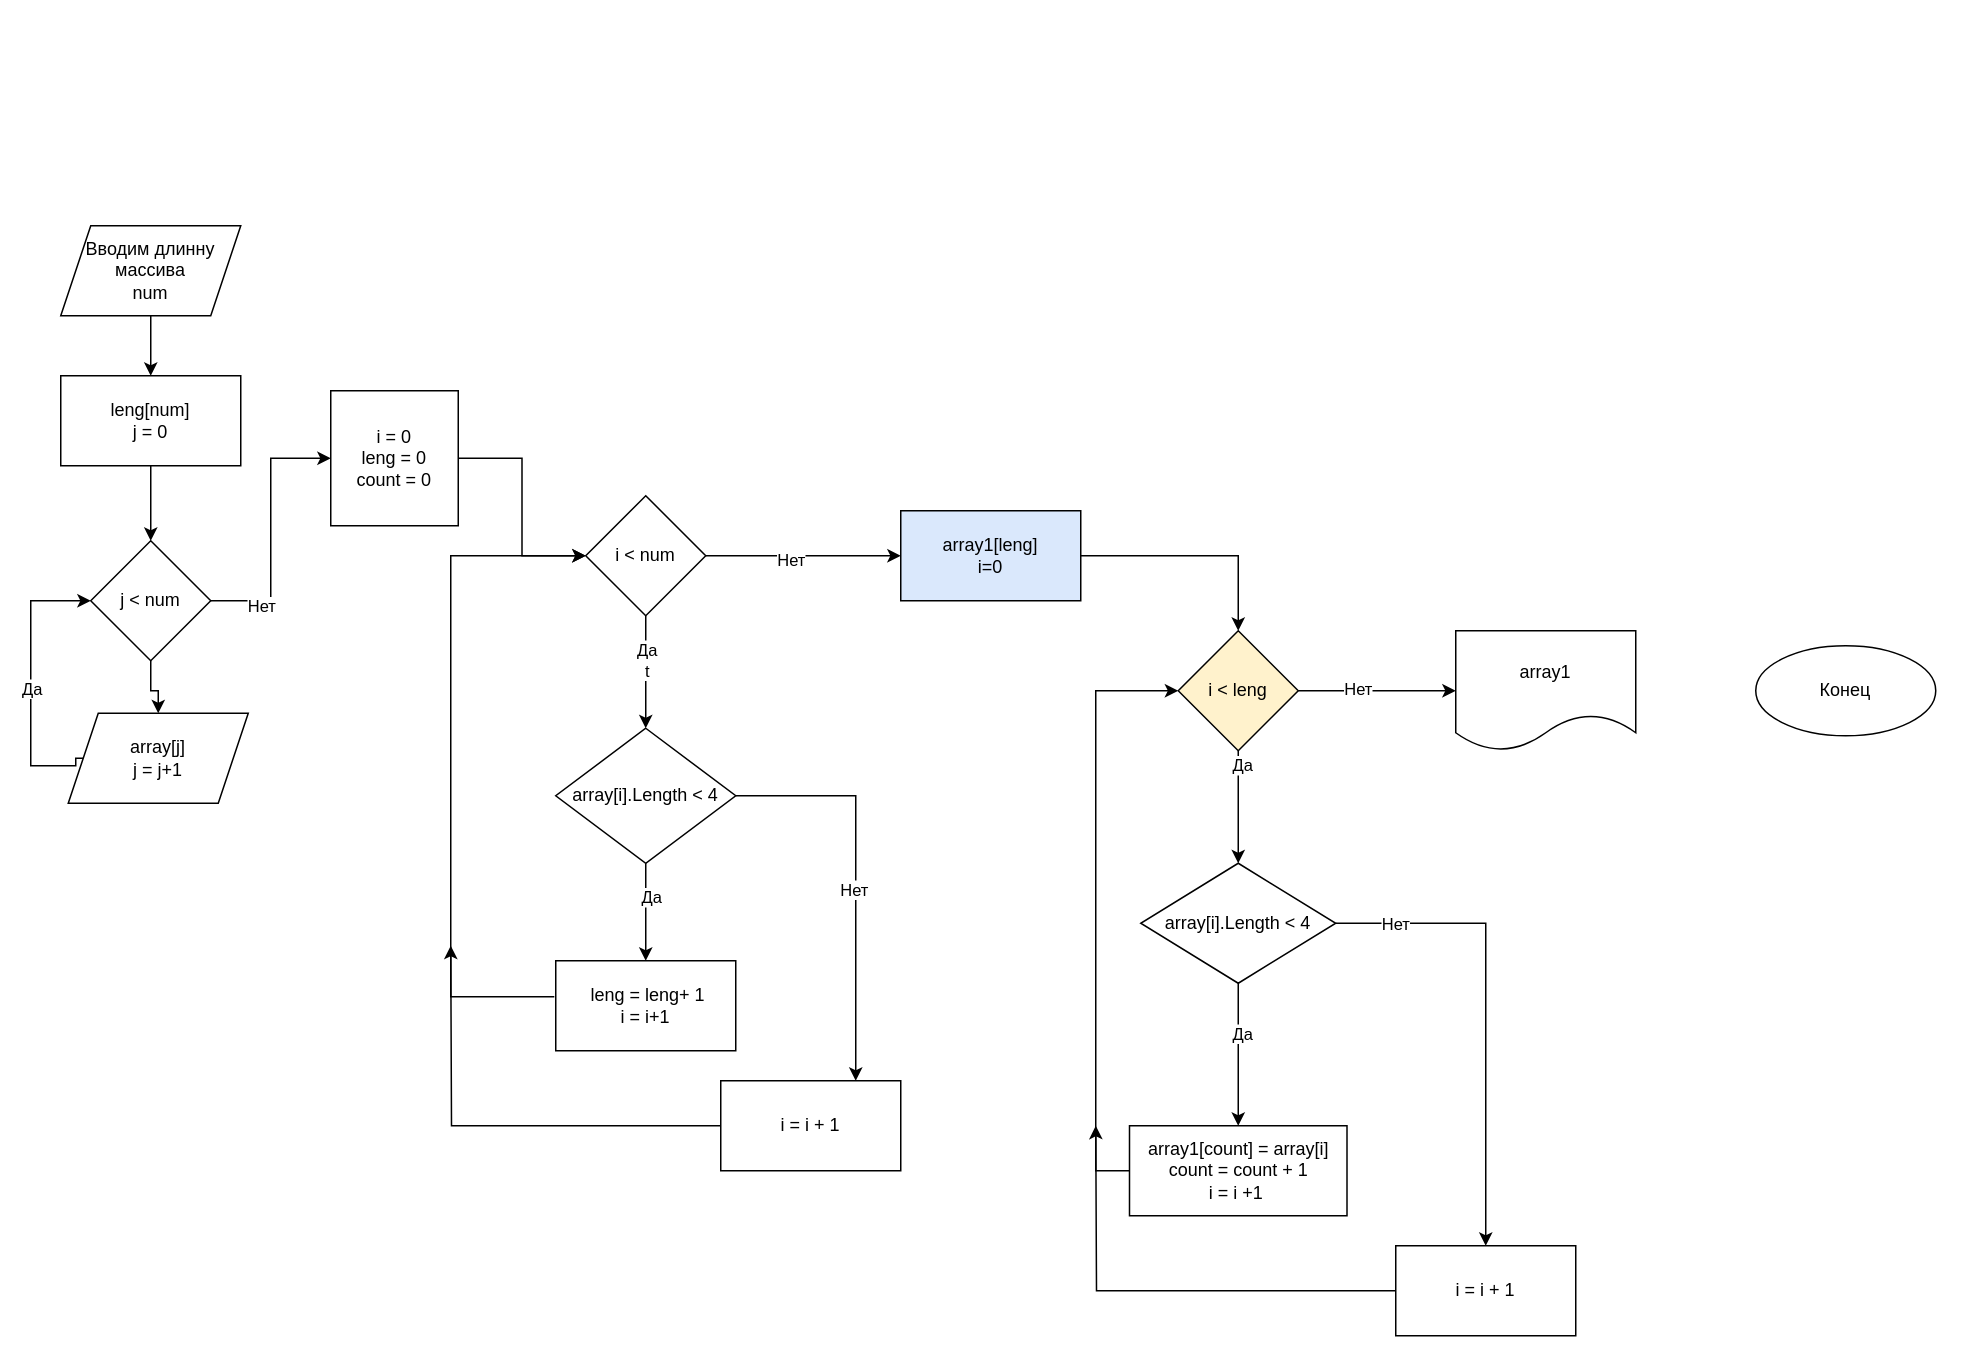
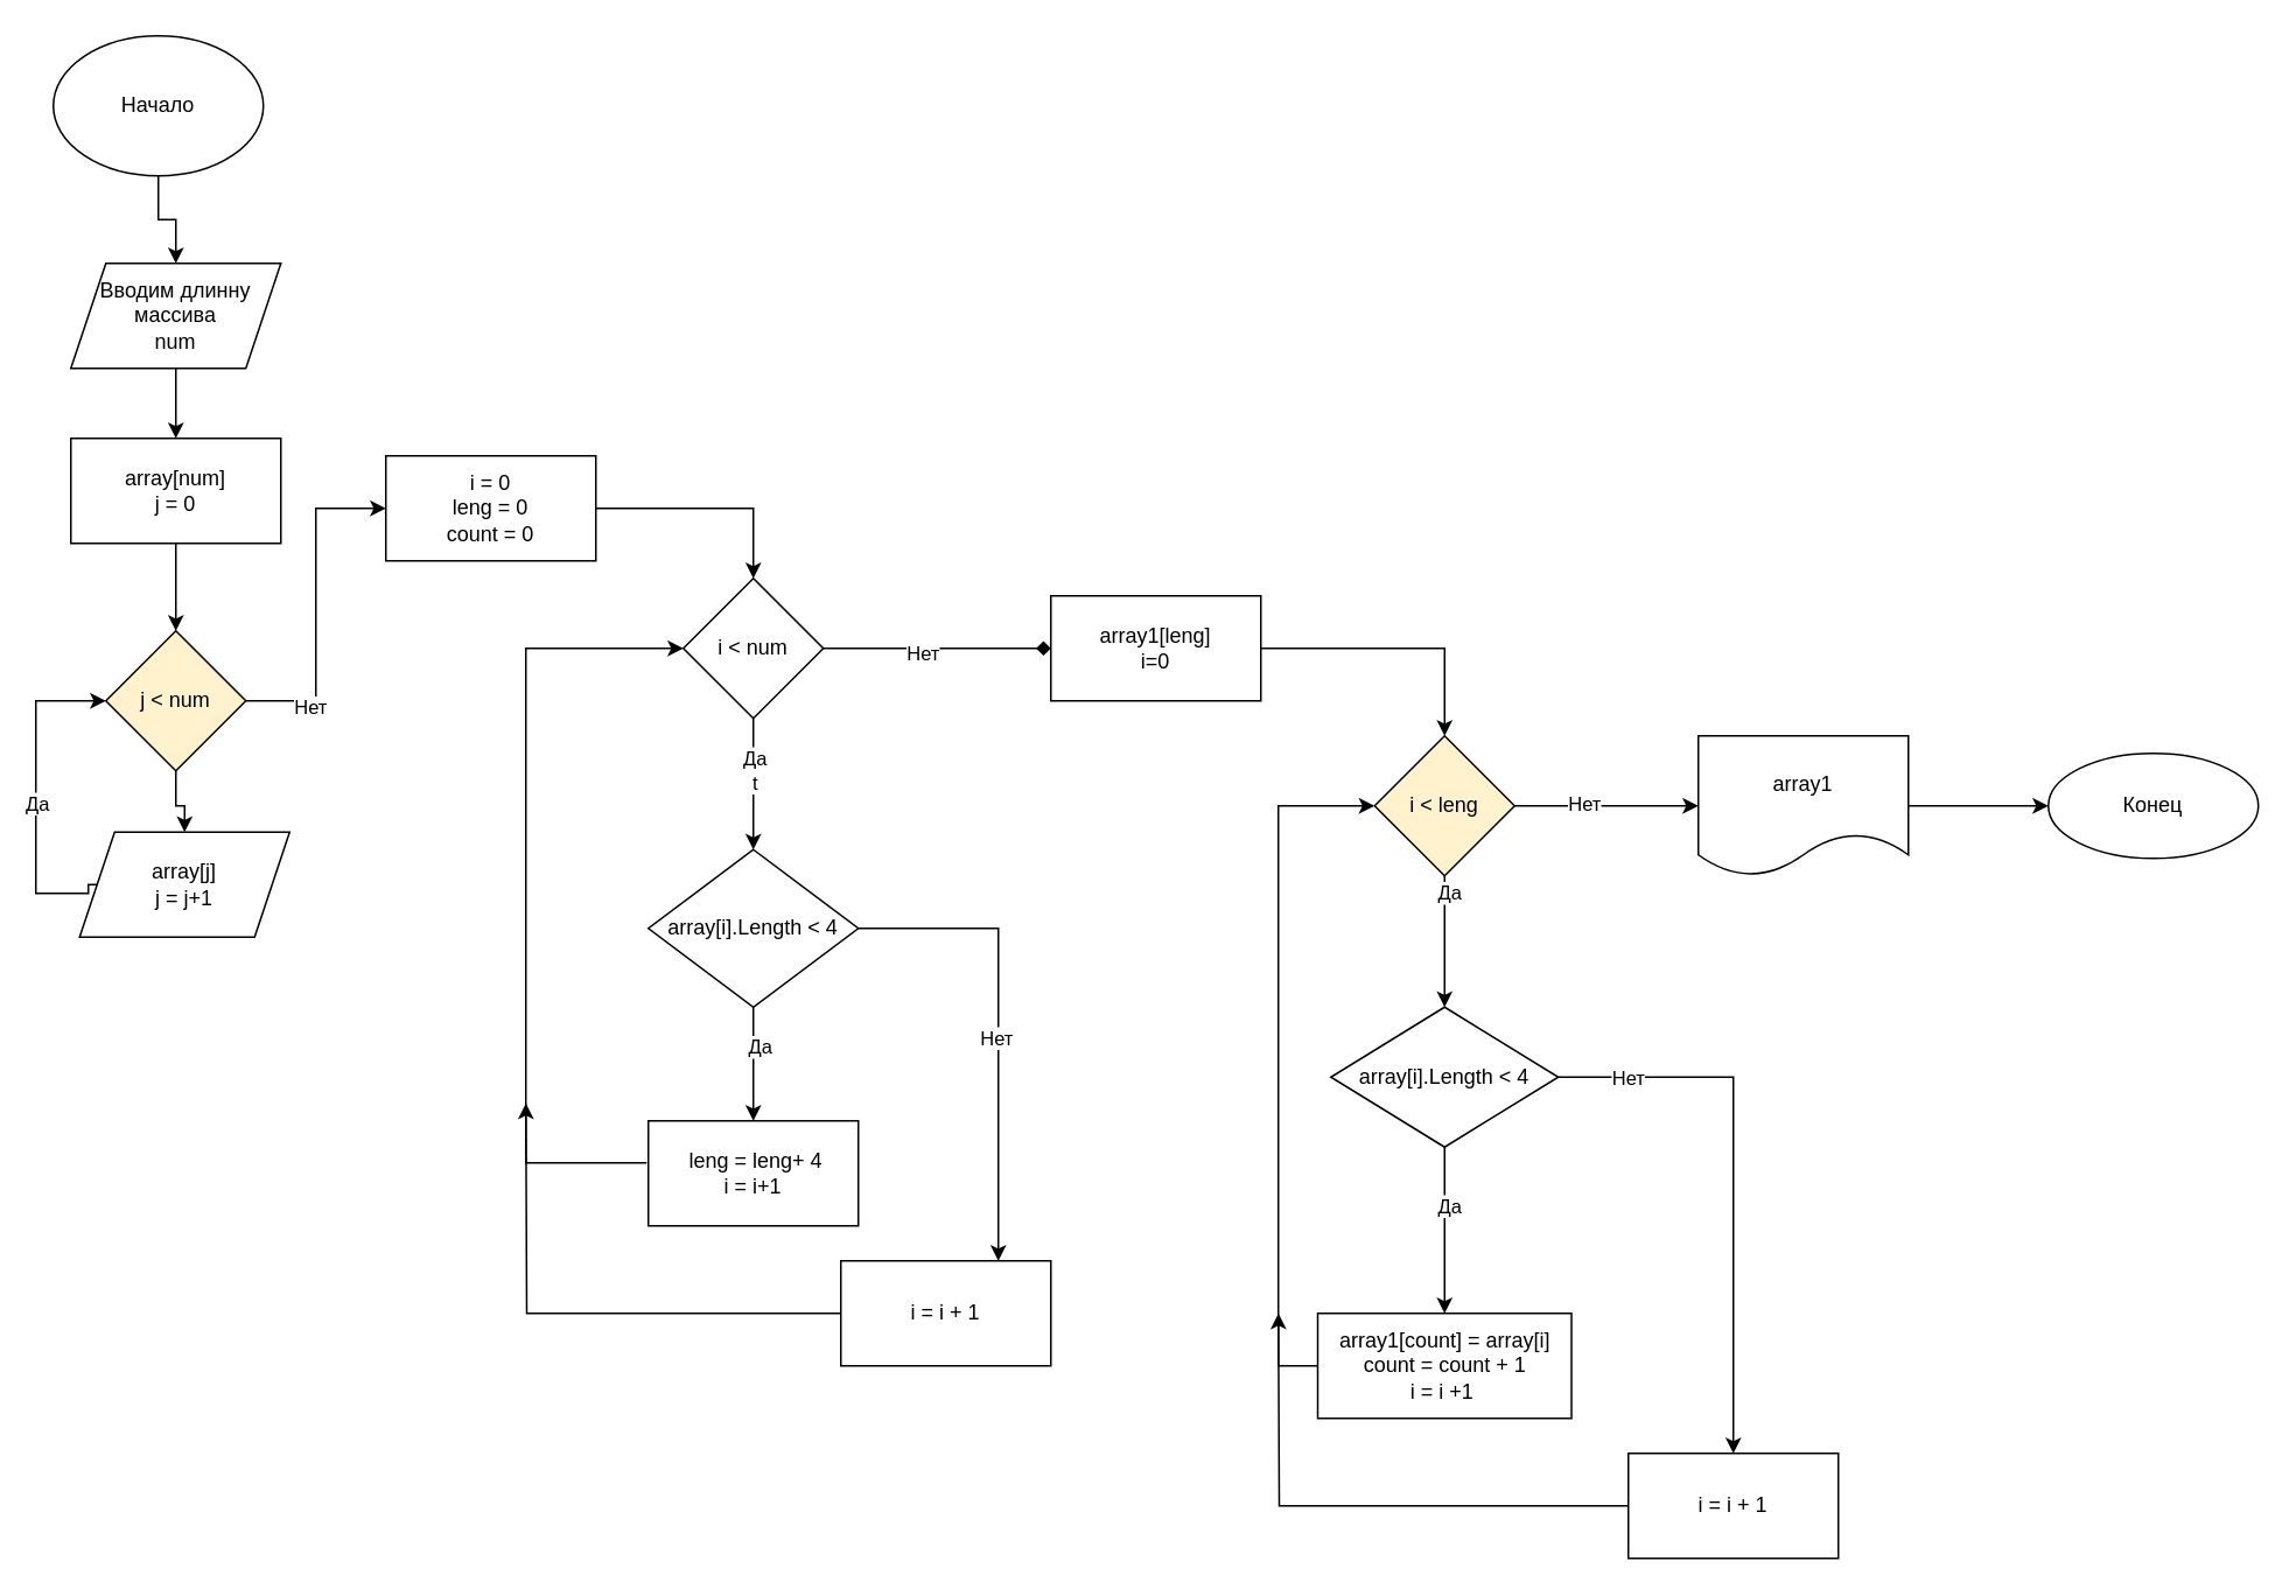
  <mxCell id="0" />
  <mxCell id="1" parent="0" />
+ <mxCell id="2" value="" style="edgeStyle=orthogonalEdgeStyle;rounded=0;orthogonalLoop=1;jettySize=auto;html=1;" edge="1" parent="1" source="3" target="5"><mxGeometry relative="1" as="geometry" /></mxCell>
+ <mxCell id="3" value="Начало" style="ellipse;whiteSpace=wrap;html=1;" vertex="1" parent="1"><mxGeometry x="30" y="20" width="120" height="80" as="geometry" /></mxCell>
  <mxCell id="4" value="" style="edgeStyle=orthogonalEdgeStyle;rounded=0;orthogonalLoop=1;jettySize=auto;html=1;" edge="1" parent="1" source="5" target="7"><mxGeometry relative="1" as="geometry" /></mxCell>
  <mxCell id="5" value="Вводим длинну массива&lt;br&gt;num" style="shape=parallelogram;perimeter=parallelogramPerimeter;whiteSpace=wrap;html=1;fixedSize=1;" vertex="1" parent="1"><mxGeometry x="40" y="150" width="120" height="60" as="geometry" /></mxCell>
  <mxCell id="6" value="" style="edgeStyle=orthogonalEdgeStyle;rounded=0;orthogonalLoop=1;jettySize=auto;html=1;" edge="1" parent="1" source="7" target="11"><mxGeometry relative="1" as="geometry" /></mxCell>
- <mxCell id="7" value="leng[num]&lt;br&gt;j = 0" style="rounded=0;whiteSpace=wrap;html=1;" vertex="1" parent="1"><mxGeometry x="40" y="250" width="120" height="60" as="geometry" /></mxCell>
+ <mxCell id="7" value="array[num]&lt;br&gt;j = 0" style="rounded=0;whiteSpace=wrap;html=1;" vertex="1" parent="1"><mxGeometry x="40" y="250" width="120" height="60" as="geometry" /></mxCell>
  <mxCell id="8" value="" style="edgeStyle=orthogonalEdgeStyle;rounded=0;orthogonalLoop=1;jettySize=auto;html=1;entryX=0;entryY=0.5;entryDx=0;entryDy=0;" edge="1" parent="1" source="11" target="13"><mxGeometry relative="1" as="geometry"><mxPoint x="200" y="400" as="targetPoint" /></mxGeometry></mxCell>
  <mxCell id="9" value="Нет" style="edgeLabel;html=1;align=center;verticalAlign=middle;resizable=0;points=[];" vertex="1" connectable="0" parent="8"><mxGeometry x="-0.624" y="-3" relative="1" as="geometry"><mxPoint as="offset" /></mxGeometry></mxCell>
  <mxCell id="10" value="" style="edgeStyle=orthogonalEdgeStyle;rounded=0;orthogonalLoop=1;jettySize=auto;html=1;" edge="1" parent="1" source="11" target="16"><mxGeometry relative="1" as="geometry" /></mxCell>
- <mxCell id="11" value="j &amp;lt; num" style="rhombus;whiteSpace=wrap;html=1;" vertex="1" parent="1"><mxGeometry x="60" y="360" width="80" height="80" as="geometry" /></mxCell>
+ <mxCell id="11" value="j &amp;lt; num" style="rhombus;whiteSpace=wrap;html=1;fillColor=#fff2cc;" vertex="1" parent="1"><mxGeometry x="60" y="360" width="80" height="80" as="geometry" /></mxCell>
  <mxCell id="12" value="" style="edgeStyle=orthogonalEdgeStyle;rounded=0;orthogonalLoop=1;jettySize=auto;html=1;" edge="1" parent="1" source="13" target="21"><mxGeometry relative="1" as="geometry" /></mxCell>
- <mxCell id="13" value="i = 0&lt;br&gt;leng = 0&lt;br&gt;count = 0" style="whiteSpace=wrap;html=1;" vertex="1" parent="1"><mxGeometry x="220" y="260" width="85" height="90" as="geometry" /></mxCell>
+ <mxCell id="13" value="i = 0&lt;br&gt;leng = 0&lt;br&gt;count = 0" style="whiteSpace=wrap;html=1;" vertex="1" parent="1"><mxGeometry x="220" y="260" width="120" height="60" as="geometry" /></mxCell>
  <mxCell id="14" style="edgeStyle=orthogonalEdgeStyle;rounded=0;orthogonalLoop=1;jettySize=auto;html=1;entryX=0;entryY=0.5;entryDx=0;entryDy=0;exitX=0;exitY=0.5;exitDx=0;exitDy=0;" edge="1" parent="1" source="16" target="11"><mxGeometry relative="1" as="geometry"><mxPoint x="250" y="390" as="targetPoint" /><Array as="points"><mxPoint x="50" y="510" /><mxPoint x="20" y="510" /><mxPoint x="20" y="400" /></Array></mxGeometry></mxCell>
  <mxCell id="15" value="Да" style="edgeLabel;html=1;align=center;verticalAlign=middle;resizable=0;points=[];" vertex="1" connectable="0" parent="14"><mxGeometry x="-0.027" relative="1" as="geometry"><mxPoint as="offset" /></mxGeometry></mxCell>
  <mxCell id="16" value="array[j]&lt;br&gt;j = j+1" style="shape=parallelogram;perimeter=parallelogramPerimeter;whiteSpace=wrap;html=1;fixedSize=1;" vertex="1" parent="1"><mxGeometry x="45" y="475" width="120" height="60" as="geometry" /></mxCell>
  <mxCell id="17" value="" style="edgeStyle=orthogonalEdgeStyle;rounded=0;orthogonalLoop=1;jettySize=auto;html=1;" edge="1" parent="1" source="21" target="26"><mxGeometry relative="1" as="geometry" /></mxCell>
  <mxCell id="18" value="Да&lt;br&gt;t" style="edgeLabel;html=1;align=center;verticalAlign=middle;resizable=0;points=[];" vertex="1" connectable="0" parent="17"><mxGeometry x="-0.222" relative="1" as="geometry"><mxPoint as="offset" /></mxGeometry></mxCell>
- <mxCell id="19" value="" style="edgeStyle=orthogonalEdgeStyle;rounded=0;orthogonalLoop=1;jettySize=auto;html=1;" edge="1" parent="1" source="21" target="32"><mxGeometry relative="1" as="geometry" /></mxCell>
+ <mxCell id="19" value="" style="edgeStyle=orthogonalEdgeStyle;rounded=0;orthogonalLoop=1;jettySize=auto;html=1;endArrow=diamond;" edge="1" parent="1" source="21" target="32"><mxGeometry relative="1" as="geometry" /></mxCell>
  <mxCell id="20" value="Нет" style="edgeLabel;html=1;align=center;verticalAlign=middle;resizable=0;points=[];" vertex="1" connectable="0" parent="19"><mxGeometry x="-0.138" y="-2" relative="1" as="geometry"><mxPoint as="offset" /></mxGeometry></mxCell>
  <mxCell id="21" value="i &amp;lt; num" style="rhombus;whiteSpace=wrap;html=1;" vertex="1" parent="1"><mxGeometry x="390" y="330" width="80" height="80" as="geometry" /></mxCell>
  <mxCell id="22" value="" style="edgeStyle=orthogonalEdgeStyle;rounded=0;orthogonalLoop=1;jettySize=auto;html=1;" edge="1" parent="1" source="26" target="28"><mxGeometry relative="1" as="geometry" /></mxCell>
  <mxCell id="23" value="Да" style="edgeLabel;html=1;align=center;verticalAlign=middle;resizable=0;points=[];" vertex="1" connectable="0" parent="22"><mxGeometry x="-0.308" y="3" relative="1" as="geometry"><mxPoint as="offset" /></mxGeometry></mxCell>
  <mxCell id="24" style="edgeStyle=orthogonalEdgeStyle;rounded=0;orthogonalLoop=1;jettySize=auto;html=1;" edge="1" parent="1" source="26" target="30"><mxGeometry relative="1" as="geometry"><Array as="points"><mxPoint x="570" y="530" /></Array></mxGeometry></mxCell>
  <mxCell id="25" value="Нет" style="edgeLabel;html=1;align=center;verticalAlign=middle;resizable=0;points=[];" vertex="1" connectable="0" parent="24"><mxGeometry x="0.054" y="-2" relative="1" as="geometry"><mxPoint as="offset" /></mxGeometry></mxCell>
  <mxCell id="26" value="array[i].Length &amp;lt; 4" style="rhombus;whiteSpace=wrap;html=1;" vertex="1" parent="1"><mxGeometry x="370" y="485" width="120" height="90" as="geometry" /></mxCell>
  <mxCell id="27" style="edgeStyle=orthogonalEdgeStyle;rounded=0;orthogonalLoop=1;jettySize=auto;html=1;entryX=0;entryY=0.5;entryDx=0;entryDy=0;exitX=-0.008;exitY=0.4;exitDx=0;exitDy=0;exitPerimeter=0;" edge="1" parent="1" source="28" target="21"><mxGeometry relative="1" as="geometry"><Array as="points"><mxPoint x="300" y="664" /><mxPoint x="300" y="370" /></Array></mxGeometry></mxCell>
- <mxCell id="28" value="&amp;nbsp;leng = leng+ 1&lt;br&gt;i = i+1" style="whiteSpace=wrap;html=1;" vertex="1" parent="1"><mxGeometry x="370" y="640" width="120" height="60" as="geometry" /></mxCell>
+ <mxCell id="28" value="&amp;nbsp;leng = leng+ 4&lt;br&gt;i = i+1" style="whiteSpace=wrap;html=1;" vertex="1" parent="1"><mxGeometry x="370" y="640" width="120" height="60" as="geometry" /></mxCell>
  <mxCell id="29" style="edgeStyle=orthogonalEdgeStyle;rounded=0;orthogonalLoop=1;jettySize=auto;html=1;" edge="1" parent="1" source="30"><mxGeometry relative="1" as="geometry"><mxPoint x="300" y="630" as="targetPoint" /></mxGeometry></mxCell>
  <mxCell id="30" value="i = i + 1" style="whiteSpace=wrap;html=1;" vertex="1" parent="1"><mxGeometry x="480" y="720" width="120" height="60" as="geometry" /></mxCell>
  <mxCell id="31" value="" style="edgeStyle=orthogonalEdgeStyle;rounded=0;orthogonalLoop=1;jettySize=auto;html=1;" edge="1" parent="1" source="32" target="37"><mxGeometry relative="1" as="geometry" /></mxCell>
- <mxCell id="32" value="array1[leng]&lt;br&gt;i=0" style="whiteSpace=wrap;html=1;fillColor=#dae8fc;" vertex="1" parent="1"><mxGeometry x="600" y="340" width="120" height="60" as="geometry" /></mxCell>
+ <mxCell id="32" value="array1[leng]&lt;br&gt;i=0" style="whiteSpace=wrap;html=1;" vertex="1" parent="1"><mxGeometry x="600" y="340" width="120" height="60" as="geometry" /></mxCell>
  <mxCell id="33" value="" style="edgeStyle=orthogonalEdgeStyle;rounded=0;orthogonalLoop=1;jettySize=auto;html=1;" edge="1" parent="1" source="37" target="42"><mxGeometry relative="1" as="geometry" /></mxCell>
  <mxCell id="34" value="Да&lt;br&gt;" style="edgeLabel;html=1;align=center;verticalAlign=middle;resizable=0;points=[];" vertex="1" connectable="0" parent="33"><mxGeometry x="-0.768" y="2" relative="1" as="geometry"><mxPoint as="offset" /></mxGeometry></mxCell>
  <mxCell id="35" value="" style="edgeStyle=orthogonalEdgeStyle;rounded=0;orthogonalLoop=1;jettySize=auto;html=1;" edge="1" parent="1" source="37" target="48"><mxGeometry relative="1" as="geometry" /></mxCell>
  <mxCell id="36" value="Нет" style="edgeLabel;html=1;align=center;verticalAlign=middle;resizable=0;points=[];" vertex="1" connectable="0" parent="35"><mxGeometry x="-0.257" y="2" relative="1" as="geometry"><mxPoint as="offset" /></mxGeometry></mxCell>
  <mxCell id="37" value="i &amp;lt; leng" style="rhombus;whiteSpace=wrap;html=1;fillColor=#fff2cc;" vertex="1" parent="1"><mxGeometry x="785" y="420" width="80" height="80" as="geometry" /></mxCell>
  <mxCell id="38" value="" style="edgeStyle=orthogonalEdgeStyle;rounded=0;orthogonalLoop=1;jettySize=auto;html=1;" edge="1" parent="1" source="42" target="44"><mxGeometry relative="1" as="geometry" /></mxCell>
  <mxCell id="39" value="Да" style="edgeLabel;html=1;align=center;verticalAlign=middle;resizable=0;points=[];" vertex="1" connectable="0" parent="38"><mxGeometry x="-0.305" y="2" relative="1" as="geometry"><mxPoint as="offset" /></mxGeometry></mxCell>
  <mxCell id="40" value="" style="edgeStyle=orthogonalEdgeStyle;rounded=0;orthogonalLoop=1;jettySize=auto;html=1;" edge="1" parent="1" source="42" target="46"><mxGeometry relative="1" as="geometry" /></mxCell>
  <mxCell id="41" value="Нет" style="edgeLabel;html=1;align=center;verticalAlign=middle;resizable=0;points=[];" vertex="1" connectable="0" parent="40"><mxGeometry x="-0.752" relative="1" as="geometry"><mxPoint as="offset" /></mxGeometry></mxCell>
  <mxCell id="42" value="array[i].Length &amp;lt; 4" style="rhombus;whiteSpace=wrap;html=1;" vertex="1" parent="1"><mxGeometry x="760" y="575" width="130" height="80" as="geometry" /></mxCell>
  <mxCell id="43" style="edgeStyle=orthogonalEdgeStyle;rounded=0;orthogonalLoop=1;jettySize=auto;html=1;entryX=0;entryY=0.5;entryDx=0;entryDy=0;exitX=0;exitY=0.5;exitDx=0;exitDy=0;" edge="1" parent="1" source="44" target="37"><mxGeometry relative="1" as="geometry"><Array as="points"><mxPoint x="730" y="780" /><mxPoint x="730" y="460" /></Array></mxGeometry></mxCell>
  <mxCell id="44" value="array1[count] = array[i]&lt;br&gt;count = count + 1&lt;br&gt;i = i +1&amp;nbsp;" style="whiteSpace=wrap;html=1;" vertex="1" parent="1"><mxGeometry x="752.5" y="750" width="145" height="60" as="geometry" /></mxCell>
  <mxCell id="45" style="edgeStyle=orthogonalEdgeStyle;rounded=0;orthogonalLoop=1;jettySize=auto;html=1;" edge="1" parent="1" source="46"><mxGeometry relative="1" as="geometry"><mxPoint x="730" y="750" as="targetPoint" /></mxGeometry></mxCell>
  <mxCell id="46" value="i = i + 1" style="whiteSpace=wrap;html=1;" vertex="1" parent="1"><mxGeometry x="930" y="830" width="120" height="60" as="geometry" /></mxCell>
+ <mxCell id="47" value="" style="edgeStyle=orthogonalEdgeStyle;rounded=0;orthogonalLoop=1;jettySize=auto;html=1;" edge="1" parent="1" source="48" target="49"><mxGeometry relative="1" as="geometry" /></mxCell>
  <mxCell id="48" value="array1" style="shape=document;whiteSpace=wrap;html=1;boundedLbl=1;" vertex="1" parent="1"><mxGeometry x="970" y="420" width="120" height="80" as="geometry" /></mxCell>
  <mxCell id="49" value="Конец" style="ellipse;whiteSpace=wrap;html=1;" vertex="1" parent="1"><mxGeometry x="1170" y="430" width="120" height="60" as="geometry" /></mxCell>
